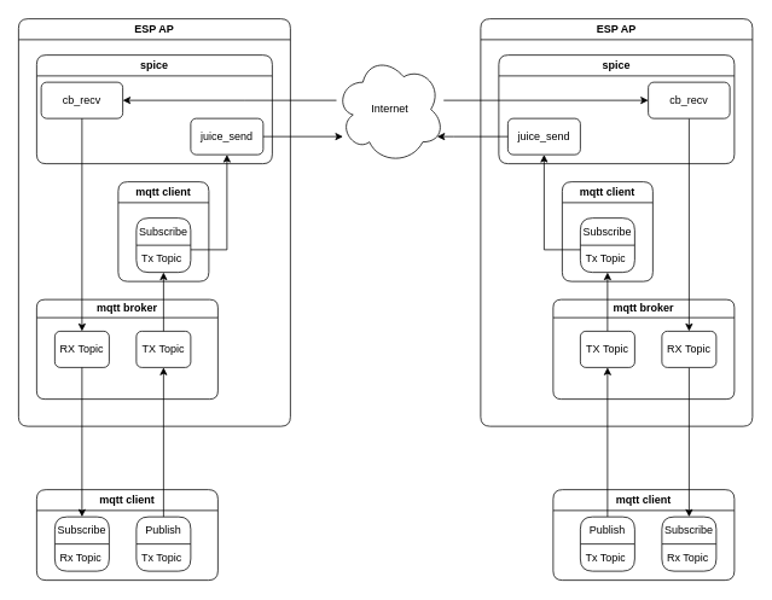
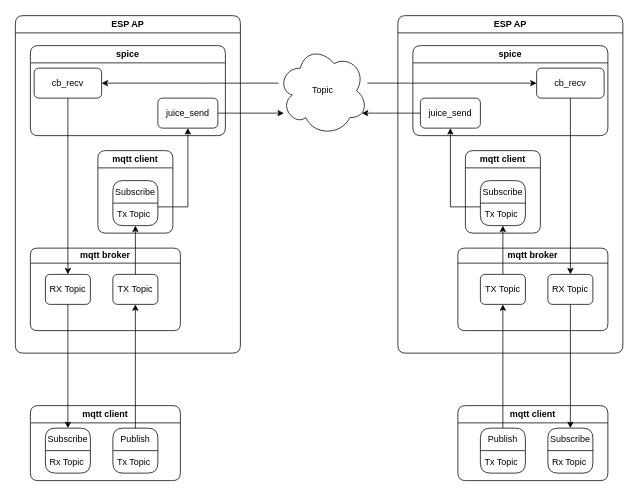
  <mxCell id="0" />
  <mxCell id="1" parent="0" />
  <mxCell id="2" value="ESP AP" style="swimlane;whiteSpace=wrap;html=1;rounded=1;" vertex="1" parent="1"><mxGeometry x="20" y="20" width="300" height="450" as="geometry" /></mxCell>
  <mxCell id="3" value="mqtt broker" style="swimlane;whiteSpace=wrap;html=1;startSize=20;rounded=1;" vertex="1" parent="2"><mxGeometry x="20" y="310" width="200" height="110" as="geometry" /></mxCell>
  <mxCell id="4" value="RX Topic" style="rounded=1;whiteSpace=wrap;html=1;" vertex="1" parent="3"><mxGeometry x="20" y="35" width="60" height="40" as="geometry" /></mxCell>
  <mxCell id="5" value="TX Topic" style="rounded=1;whiteSpace=wrap;html=1;" vertex="1" parent="3"><mxGeometry x="110" y="35" width="60" height="40" as="geometry" /></mxCell>
  <mxCell id="6" value="mqtt client" style="swimlane;whiteSpace=wrap;html=1;rounded=1;" vertex="1" parent="2"><mxGeometry x="110" y="180" width="100" height="110" as="geometry" /></mxCell>
  <mxCell id="7" value="Subscribe" style="swimlane;fontStyle=0;childLayout=stackLayout;horizontal=1;startSize=30;horizontalStack=0;resizeParent=1;resizeParentMax=0;resizeLast=0;collapsible=1;marginBottom=0;whiteSpace=wrap;html=1;rounded=1;" vertex="1" parent="6"><mxGeometry x="20" y="40" width="60" height="60" as="geometry" /></mxCell>
  <mxCell id="8" value="Tx Topic" style="text;strokeColor=none;fillColor=none;align=left;verticalAlign=middle;spacingLeft=4;spacingRight=4;overflow=hidden;points=[[0,0.5],[1,0.5]];portConstraint=eastwest;rotatable=0;whiteSpace=wrap;html=1;" vertex="1" parent="7"><mxGeometry y="30" width="60" height="30" as="geometry" /></mxCell>
  <mxCell id="9" style="edgeStyle=orthogonalEdgeStyle;rounded=0;orthogonalLoop=1;jettySize=auto;html=1;" edge="1" parent="2" source="5" target="8"><mxGeometry relative="1" as="geometry"><Array as="points"><mxPoint x="160" y="290" /><mxPoint x="160" y="290" /></Array></mxGeometry></mxCell>
  <mxCell id="10" value="spice" style="swimlane;whiteSpace=wrap;html=1;rounded=1;" vertex="1" parent="2"><mxGeometry x="20" y="40" width="260" height="120" as="geometry" /></mxCell>
  <mxCell id="11" value="juice_send" style="rounded=1;whiteSpace=wrap;html=1;" vertex="1" parent="10"><mxGeometry x="170" y="70" width="80" height="40" as="geometry" /></mxCell>
  <mxCell id="12" value="cb_recv" style="rounded=1;whiteSpace=wrap;html=1;" vertex="1" parent="10"><mxGeometry x="5" y="30" width="90" height="40" as="geometry" /></mxCell>
  <mxCell id="13" style="edgeStyle=orthogonalEdgeStyle;rounded=0;orthogonalLoop=1;jettySize=auto;html=1;" edge="1" parent="2" source="8" target="11"><mxGeometry relative="1" as="geometry"><Array as="points"><mxPoint x="230" y="255" /></Array></mxGeometry></mxCell>
  <mxCell id="14" style="edgeStyle=orthogonalEdgeStyle;rounded=0;orthogonalLoop=1;jettySize=auto;html=1;" edge="1" parent="2" source="12" target="4"><mxGeometry relative="1" as="geometry" /></mxCell>
  <mxCell id="15" style="edgeStyle=orthogonalEdgeStyle;rounded=0;orthogonalLoop=1;jettySize=auto;html=1;" edge="1" parent="1" source="17" target="12"><mxGeometry relative="1" as="geometry"><Array as="points"><mxPoint x="270" y="110" /><mxPoint x="270" y="110" /></Array></mxGeometry></mxCell>
  <mxCell id="16" style="edgeStyle=orthogonalEdgeStyle;rounded=0;orthogonalLoop=1;jettySize=auto;html=1;" edge="1" parent="1" source="17" target="42"><mxGeometry relative="1" as="geometry"><Array as="points"><mxPoint x="550" y="110" /><mxPoint x="550" y="110" /></Array></mxGeometry></mxCell>
- <mxCell id="17" value="Internet" style="ellipse;shape=cloud;whiteSpace=wrap;html=1;" vertex="1" parent="1"><mxGeometry x="370" y="60" width="120" height="120" as="geometry" /></mxCell>
+ <mxCell id="17" value="Topic" style="ellipse;shape=cloud;whiteSpace=wrap;html=1;" vertex="1" parent="1"><mxGeometry x="370" y="60" width="120" height="120" as="geometry" /></mxCell>
  <mxCell id="18" value="mqtt client" style="swimlane;whiteSpace=wrap;html=1;rounded=1;" vertex="1" parent="1"><mxGeometry x="40" y="540" width="200" height="100" as="geometry" /></mxCell>
  <mxCell id="19" value="Subscribe" style="swimlane;fontStyle=0;childLayout=stackLayout;horizontal=1;startSize=30;horizontalStack=0;resizeParent=1;resizeParentMax=0;resizeLast=0;collapsible=1;marginBottom=0;whiteSpace=wrap;html=1;rounded=1;" vertex="1" parent="18"><mxGeometry x="20" y="30" width="60" height="60" as="geometry" /></mxCell>
  <mxCell id="20" value="Rx Topic" style="text;strokeColor=none;fillColor=none;align=left;verticalAlign=middle;spacingLeft=4;spacingRight=4;overflow=hidden;points=[[0,0.5],[1,0.5]];portConstraint=eastwest;rotatable=0;whiteSpace=wrap;html=1;" vertex="1" parent="19"><mxGeometry y="30" width="60" height="30" as="geometry" /></mxCell>
  <mxCell id="21" value="Publish" style="swimlane;fontStyle=0;childLayout=stackLayout;horizontal=1;startSize=30;horizontalStack=0;resizeParent=1;resizeParentMax=0;resizeLast=0;collapsible=1;marginBottom=0;whiteSpace=wrap;html=1;rounded=1;" vertex="1" parent="18"><mxGeometry x="110" y="30" width="60" height="60" as="geometry" /></mxCell>
  <mxCell id="22" value="Tx Topic" style="text;strokeColor=none;fillColor=none;align=left;verticalAlign=middle;spacingLeft=4;spacingRight=4;overflow=hidden;points=[[0,0.5],[1,0.5]];portConstraint=eastwest;rotatable=0;whiteSpace=wrap;html=1;" vertex="1" parent="21"><mxGeometry y="30" width="60" height="30" as="geometry" /></mxCell>
  <mxCell id="23" style="edgeStyle=orthogonalEdgeStyle;rounded=0;orthogonalLoop=1;jettySize=auto;html=1;" edge="1" parent="1" source="4" target="19"><mxGeometry relative="1" as="geometry"><mxPoint x="90" y="500" as="targetPoint" /><Array as="points" /></mxGeometry></mxCell>
  <mxCell id="24" style="edgeStyle=orthogonalEdgeStyle;rounded=0;orthogonalLoop=1;jettySize=auto;html=1;" edge="1" parent="1" source="11" target="17"><mxGeometry relative="1" as="geometry"><Array as="points"><mxPoint x="420" y="150" /><mxPoint x="420" y="150" /></Array></mxGeometry></mxCell>
  <mxCell id="25" style="edgeStyle=orthogonalEdgeStyle;rounded=0;orthogonalLoop=1;jettySize=auto;html=1;" edge="1" parent="1" source="21" target="5"><mxGeometry relative="1" as="geometry" /></mxCell>
  <mxCell id="26" value="" style="group;flipH=1;" vertex="1" connectable="0" parent="1"><mxGeometry x="530" y="20" width="300" height="620" as="geometry" /></mxCell>
  <mxCell id="27" value="ESP AP" style="swimlane;whiteSpace=wrap;html=1;rounded=1;container=0;" vertex="1" parent="26"><mxGeometry width="300" height="450" as="geometry" /></mxCell>
  <mxCell id="28" value="mqtt client" style="swimlane;whiteSpace=wrap;html=1;rounded=1;container=0;" vertex="1" parent="26"><mxGeometry x="80" y="520" width="200" height="100" as="geometry" /></mxCell>
  <mxCell id="29" style="edgeStyle=orthogonalEdgeStyle;rounded=0;orthogonalLoop=1;jettySize=auto;html=1;" edge="1" parent="26" source="37" target="43"><mxGeometry relative="1" as="geometry"><mxPoint x="230" y="480" as="targetPoint" /><Array as="points" /></mxGeometry></mxCell>
  <mxCell id="30" style="edgeStyle=orthogonalEdgeStyle;rounded=0;orthogonalLoop=1;jettySize=auto;html=1;" edge="1" parent="26" source="44" target="38"><mxGeometry relative="1" as="geometry" /></mxCell>
  <mxCell id="31" value="mqtt broker" style="swimlane;whiteSpace=wrap;html=1;startSize=20;rounded=1;container=0;" vertex="1" parent="26"><mxGeometry x="80" y="310" width="200" height="110" as="geometry" /></mxCell>
  <mxCell id="32" value="mqtt client" style="swimlane;whiteSpace=wrap;html=1;rounded=1;container=0;" vertex="1" parent="26"><mxGeometry x="90" y="180" width="100" height="110" as="geometry" /></mxCell>
  <mxCell id="33" style="edgeStyle=orthogonalEdgeStyle;rounded=0;orthogonalLoop=1;jettySize=auto;html=1;" edge="1" parent="26" source="38" target="40"><mxGeometry relative="1" as="geometry"><Array as="points"><mxPoint x="140" y="290" /><mxPoint x="140" y="290" /></Array></mxGeometry></mxCell>
  <mxCell id="34" value="spice" style="swimlane;whiteSpace=wrap;html=1;rounded=1;container=0;" vertex="1" parent="26"><mxGeometry x="20" y="40" width="260" height="120" as="geometry" /></mxCell>
  <mxCell id="35" style="edgeStyle=orthogonalEdgeStyle;rounded=0;orthogonalLoop=1;jettySize=auto;html=1;" edge="1" parent="26" source="40" target="41"><mxGeometry relative="1" as="geometry"><Array as="points"><mxPoint x="70" y="255" /></Array></mxGeometry></mxCell>
  <mxCell id="36" style="edgeStyle=orthogonalEdgeStyle;rounded=0;orthogonalLoop=1;jettySize=auto;html=1;" edge="1" parent="26" source="42" target="37"><mxGeometry relative="1" as="geometry" /></mxCell>
  <mxCell id="37" value="RX Topic" style="rounded=1;whiteSpace=wrap;html=1;container=0;" vertex="1" parent="26"><mxGeometry x="200" y="345" width="60" height="40" as="geometry" /></mxCell>
  <mxCell id="38" value="TX Topic" style="rounded=1;whiteSpace=wrap;html=1;container=0;" vertex="1" parent="26"><mxGeometry x="110" y="345" width="60" height="40" as="geometry" /></mxCell>
  <mxCell id="39" value="Subscribe" style="swimlane;fontStyle=0;childLayout=stackLayout;horizontal=1;startSize=30;horizontalStack=0;resizeParent=1;resizeParentMax=0;resizeLast=0;collapsible=1;marginBottom=0;whiteSpace=wrap;html=1;rounded=1;container=0;" vertex="1" parent="26"><mxGeometry x="110" y="220" width="60" height="60" as="geometry" /></mxCell>
  <mxCell id="40" value="Tx Topic" style="text;strokeColor=none;fillColor=none;align=left;verticalAlign=middle;spacingLeft=4;spacingRight=4;overflow=hidden;points=[[0,0.5],[1,0.5]];portConstraint=eastwest;rotatable=0;whiteSpace=wrap;html=1;container=0;" vertex="1" parent="26"><mxGeometry x="110" y="250" width="60" height="30" as="geometry" /></mxCell>
  <mxCell id="41" value="juice_send" style="rounded=1;whiteSpace=wrap;html=1;container=0;" vertex="1" parent="26"><mxGeometry x="30" y="110" width="80" height="40" as="geometry" /></mxCell>
  <mxCell id="42" value="cb_recv" style="rounded=1;whiteSpace=wrap;html=1;container=0;" vertex="1" parent="26"><mxGeometry x="185" y="70" width="90" height="40" as="geometry" /></mxCell>
  <mxCell id="43" value="Subscribe" style="swimlane;fontStyle=0;childLayout=stackLayout;horizontal=1;startSize=30;horizontalStack=0;resizeParent=1;resizeParentMax=0;resizeLast=0;collapsible=1;marginBottom=0;whiteSpace=wrap;html=1;rounded=1;container=0;" vertex="1" parent="26"><mxGeometry x="200" y="550" width="60" height="60" as="geometry" /></mxCell>
  <mxCell id="44" value="Publish" style="swimlane;fontStyle=0;childLayout=stackLayout;horizontal=1;startSize=30;horizontalStack=0;resizeParent=1;resizeParentMax=0;resizeLast=0;collapsible=1;marginBottom=0;whiteSpace=wrap;html=1;rounded=1;container=0;" vertex="1" parent="26"><mxGeometry x="110" y="550" width="60" height="60" as="geometry" /></mxCell>
  <mxCell id="45" value="Rx Topic" style="text;strokeColor=none;fillColor=none;align=left;verticalAlign=middle;spacingLeft=4;spacingRight=4;overflow=hidden;points=[[0,0.5],[1,0.5]];portConstraint=eastwest;rotatable=0;whiteSpace=wrap;html=1;container=0;" vertex="1" parent="26"><mxGeometry x="200" y="580" width="60" height="30" as="geometry" /></mxCell>
  <mxCell id="46" value="Tx Topic" style="text;strokeColor=none;fillColor=none;align=left;verticalAlign=middle;spacingLeft=4;spacingRight=4;overflow=hidden;points=[[0,0.5],[1,0.5]];portConstraint=eastwest;rotatable=0;whiteSpace=wrap;html=1;container=0;" vertex="1" parent="26"><mxGeometry x="110" y="580" width="60" height="30" as="geometry" /></mxCell>
  <mxCell id="47" style="edgeStyle=orthogonalEdgeStyle;rounded=0;orthogonalLoop=1;jettySize=auto;html=1;" edge="1" parent="1" source="41" target="17"><mxGeometry relative="1" as="geometry"><Array as="points"><mxPoint x="500" y="150" /><mxPoint x="500" y="150" /></Array></mxGeometry></mxCell>
